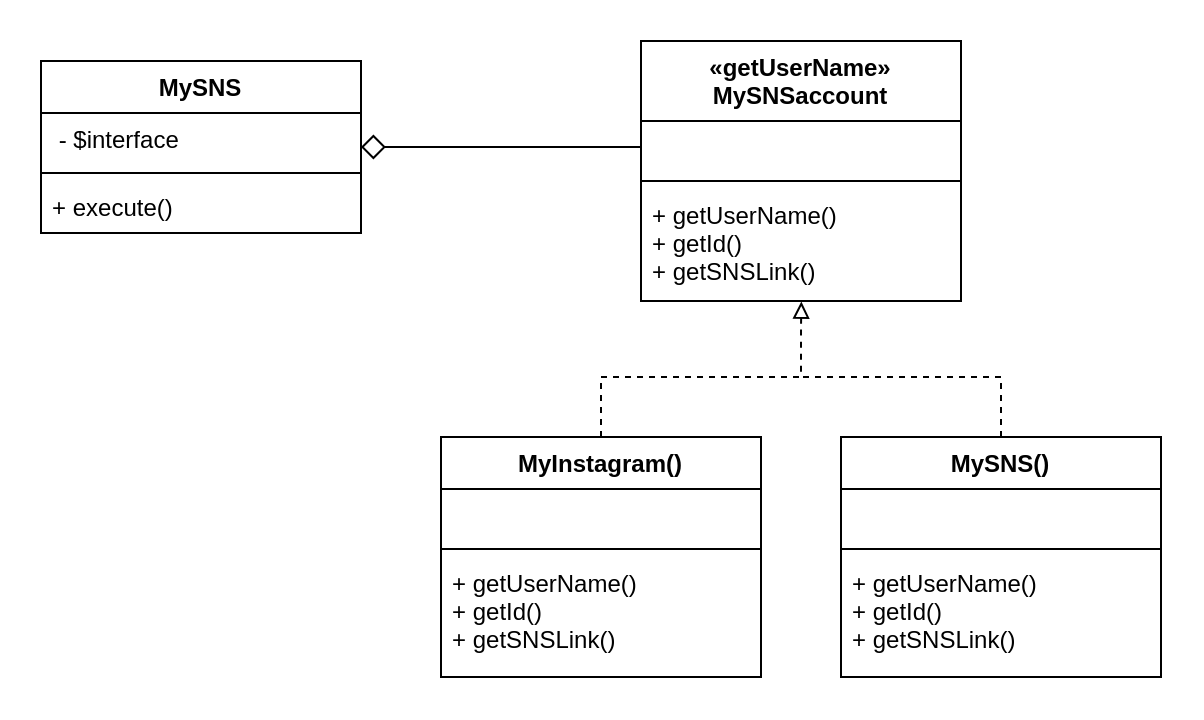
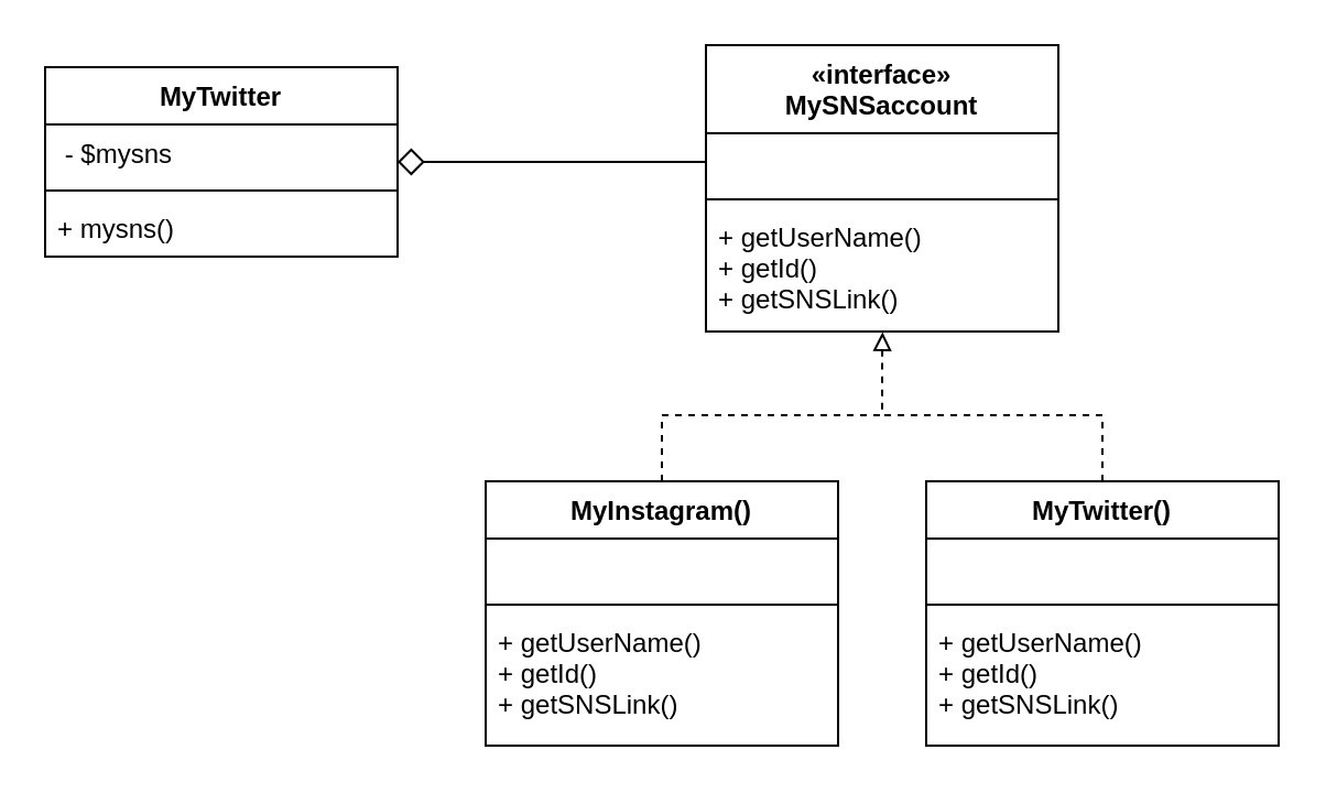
  <mxCell id="0" />
  <mxCell id="1" parent="0" />
  <mxCell id="2" value="" style="edgeStyle=none;html=1;startArrow=block;startFill=0;endArrow=none;endFill=0;dashed=1;exitX=0.501;exitY=1.005;exitDx=0;exitDy=0;exitPerimeter=0;" parent="1" source="6" edge="1"><mxGeometry relative="1" as="geometry"><mxPoint x="400" y="188" as="targetPoint" /><mxPoint x="400" y="154" as="sourcePoint" /><Array as="points"><mxPoint x="400" y="164" /></Array></mxGeometry></mxCell>
- <mxCell id="3" value="«getUserName»&#10;MySNSaccount" style="swimlane;fontStyle=1;align=center;verticalAlign=top;childLayout=stackLayout;horizontal=1;startSize=40;horizontalStack=0;resizeParent=1;resizeParentMax=0;resizeLast=0;collapsible=1;marginBottom=0;" parent="1" vertex="1"><mxGeometry x="320" y="20" width="160" height="130" as="geometry" /></mxCell>
+ <mxCell id="3" value="«interface»&#10;MySNSaccount" style="swimlane;fontStyle=1;align=center;verticalAlign=top;childLayout=stackLayout;horizontal=1;startSize=40;horizontalStack=0;resizeParent=1;resizeParentMax=0;resizeLast=0;collapsible=1;marginBottom=0;" parent="1" vertex="1"><mxGeometry x="320" y="20" width="160" height="130" as="geometry" /></mxCell>
  <mxCell id="4" value="　" style="text;strokeColor=none;fillColor=none;align=left;verticalAlign=top;spacingLeft=4;spacingRight=4;overflow=hidden;rotatable=0;points=[[0,0.5],[1,0.5]];portConstraint=eastwest;" parent="3" vertex="1"><mxGeometry y="40" width="160" height="26" as="geometry" /></mxCell>
  <mxCell id="5" value="" style="line;strokeWidth=1;fillColor=none;align=left;verticalAlign=middle;spacingTop=-1;spacingLeft=3;spacingRight=3;rotatable=0;labelPosition=right;points=[];portConstraint=eastwest;strokeColor=inherit;" parent="3" vertex="1"><mxGeometry y="66" width="160" height="8" as="geometry" /></mxCell>
  <mxCell id="6" value="+ getUserName()&#10;+ getId()&#10;+ getSNSLink()" style="text;strokeColor=none;fillColor=none;align=left;verticalAlign=top;spacingLeft=4;spacingRight=4;overflow=hidden;rotatable=0;points=[[0,0.5],[1,0.5]];portConstraint=eastwest;" parent="3" vertex="1"><mxGeometry y="74" width="160" height="56" as="geometry" /></mxCell>
  <mxCell id="7" style="edgeStyle=none;html=1;exitX=0.5;exitY=0;exitDx=0;exitDy=0;rounded=0;endArrow=none;endFill=0;dashed=1;" parent="1" source="8" edge="1"><mxGeometry relative="1" as="geometry"><mxPoint x="400" y="188" as="targetPoint" /><Array as="points"><mxPoint x="500" y="188" /></Array></mxGeometry></mxCell>
- <mxCell id="8" value="MySNS()" style="swimlane;fontStyle=1;align=center;verticalAlign=top;childLayout=stackLayout;horizontal=1;startSize=26;horizontalStack=0;resizeParent=1;resizeParentMax=0;resizeLast=0;collapsible=1;marginBottom=0;" parent="1" vertex="1"><mxGeometry x="420" y="218" width="160" height="120" as="geometry" /></mxCell>
+ <mxCell id="8" value="MyTwitter()" style="swimlane;fontStyle=1;align=center;verticalAlign=top;childLayout=stackLayout;horizontal=1;startSize=26;horizontalStack=0;resizeParent=1;resizeParentMax=0;resizeLast=0;collapsible=1;marginBottom=0;" parent="1" vertex="1"><mxGeometry x="420" y="218" width="160" height="120" as="geometry" /></mxCell>
  <mxCell id="9" value="　" style="text;strokeColor=none;fillColor=none;align=left;verticalAlign=top;spacingLeft=4;spacingRight=4;overflow=hidden;rotatable=0;points=[[0,0.5],[1,0.5]];portConstraint=eastwest;" parent="8" vertex="1"><mxGeometry y="26" width="160" height="26" as="geometry" /></mxCell>
  <mxCell id="10" value="" style="line;strokeWidth=1;fillColor=none;align=left;verticalAlign=middle;spacingTop=-1;spacingLeft=3;spacingRight=3;rotatable=0;labelPosition=right;points=[];portConstraint=eastwest;strokeColor=inherit;" parent="8" vertex="1"><mxGeometry y="52" width="160" height="8" as="geometry" /></mxCell>
  <mxCell id="11" value="+ getUserName()&#10;+ getId()&#10;+ getSNSLink()" style="text;strokeColor=none;fillColor=none;align=left;verticalAlign=top;spacingLeft=4;spacingRight=4;overflow=hidden;rotatable=0;points=[[0,0.5],[1,0.5]];portConstraint=eastwest;" parent="8" vertex="1"><mxGeometry y="60" width="160" height="60" as="geometry" /></mxCell>
  <mxCell id="12" style="edgeStyle=none;html=1;exitX=0.5;exitY=0;exitDx=0;exitDy=0;rounded=0;endArrow=none;endFill=0;dashed=1;" parent="1" source="13" edge="1"><mxGeometry relative="1" as="geometry"><mxPoint x="400" y="188" as="targetPoint" /><Array as="points"><mxPoint x="300" y="188" /></Array></mxGeometry></mxCell>
  <mxCell id="13" value="MyInstagram()" style="swimlane;fontStyle=1;align=center;verticalAlign=top;childLayout=stackLayout;horizontal=1;startSize=26;horizontalStack=0;resizeParent=1;resizeParentMax=0;resizeLast=0;collapsible=1;marginBottom=0;" parent="1" vertex="1"><mxGeometry x="220" y="218" width="160" height="120" as="geometry" /></mxCell>
  <mxCell id="14" value="　" style="text;strokeColor=none;fillColor=none;align=left;verticalAlign=top;spacingLeft=4;spacingRight=4;overflow=hidden;rotatable=0;points=[[0,0.5],[1,0.5]];portConstraint=eastwest;" parent="13" vertex="1"><mxGeometry y="26" width="160" height="26" as="geometry" /></mxCell>
  <mxCell id="15" value="" style="line;strokeWidth=1;fillColor=none;align=left;verticalAlign=middle;spacingTop=-1;spacingLeft=3;spacingRight=3;rotatable=0;labelPosition=right;points=[];portConstraint=eastwest;strokeColor=inherit;" parent="13" vertex="1"><mxGeometry y="52" width="160" height="8" as="geometry" /></mxCell>
  <mxCell id="16" value="+ getUserName()&#10;+ getId()&#10;+ getSNSLink()" style="text;strokeColor=none;fillColor=none;align=left;verticalAlign=top;spacingLeft=4;spacingRight=4;overflow=hidden;rotatable=0;points=[[0,0.5],[1,0.5]];portConstraint=eastwest;" parent="13" vertex="1"><mxGeometry y="60" width="160" height="60" as="geometry" /></mxCell>
  <mxCell id="17" style="edgeStyle=none;html=1;entryX=0;entryY=0.5;entryDx=0;entryDy=0;startArrow=diamond;startFill=0;endSize=6;startSize=10;endArrow=none;endFill=0;" parent="1" source="18" target="4" edge="1"><mxGeometry relative="1" as="geometry"><mxPoint x="310" y="74" as="targetPoint" /></mxGeometry></mxCell>
- <mxCell id="18" value="MySNS" style="swimlane;fontStyle=1;align=center;verticalAlign=top;childLayout=stackLayout;horizontal=1;startSize=26;horizontalStack=0;resizeParent=1;resizeParentMax=0;resizeLast=0;collapsible=1;marginBottom=0;" parent="1" vertex="1"><mxGeometry x="20" y="30" width="160" height="86" as="geometry" /></mxCell>
- <mxCell id="19" value=" - $interface　" style="text;strokeColor=none;fillColor=none;align=left;verticalAlign=top;spacingLeft=4;spacingRight=4;overflow=hidden;rotatable=0;points=[[0,0.5],[1,0.5]];portConstraint=eastwest;" parent="18" vertex="1"><mxGeometry y="26" width="160" height="26" as="geometry" /></mxCell>
+ <mxCell id="18" value="MyTwitter" style="swimlane;fontStyle=1;align=center;verticalAlign=top;childLayout=stackLayout;horizontal=1;startSize=26;horizontalStack=0;resizeParent=1;resizeParentMax=0;resizeLast=0;collapsible=1;marginBottom=0;" parent="1" vertex="1"><mxGeometry x="20" y="30" width="160" height="86" as="geometry" /></mxCell>
+ <mxCell id="19" value=" - $mysns　" style="text;strokeColor=none;fillColor=none;align=left;verticalAlign=top;spacingLeft=4;spacingRight=4;overflow=hidden;rotatable=0;points=[[0,0.5],[1,0.5]];portConstraint=eastwest;" parent="18" vertex="1"><mxGeometry y="26" width="160" height="26" as="geometry" /></mxCell>
  <mxCell id="20" value="" style="line;strokeWidth=1;fillColor=none;align=left;verticalAlign=middle;spacingTop=-1;spacingLeft=3;spacingRight=3;rotatable=0;labelPosition=right;points=[];portConstraint=eastwest;strokeColor=inherit;" parent="18" vertex="1"><mxGeometry y="52" width="160" height="8" as="geometry" /></mxCell>
- <mxCell id="21" value="+ execute()" style="text;strokeColor=none;fillColor=none;align=left;verticalAlign=top;spacingLeft=4;spacingRight=4;overflow=hidden;rotatable=0;points=[[0,0.5],[1,0.5]];portConstraint=eastwest;" parent="18" vertex="1"><mxGeometry y="60" width="160" height="26" as="geometry" /></mxCell>
+ <mxCell id="21" value="+ mysns()" style="text;strokeColor=none;fillColor=none;align=left;verticalAlign=top;spacingLeft=4;spacingRight=4;overflow=hidden;rotatable=0;points=[[0,0.5],[1,0.5]];portConstraint=eastwest;" parent="18" vertex="1"><mxGeometry y="60" width="160" height="26" as="geometry" /></mxCell>
